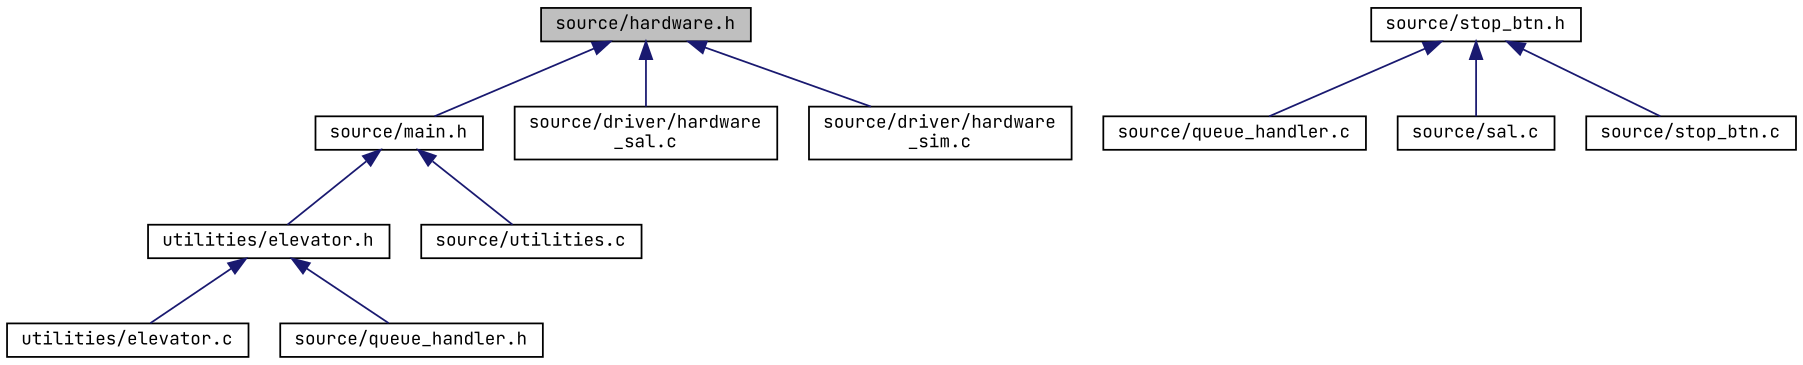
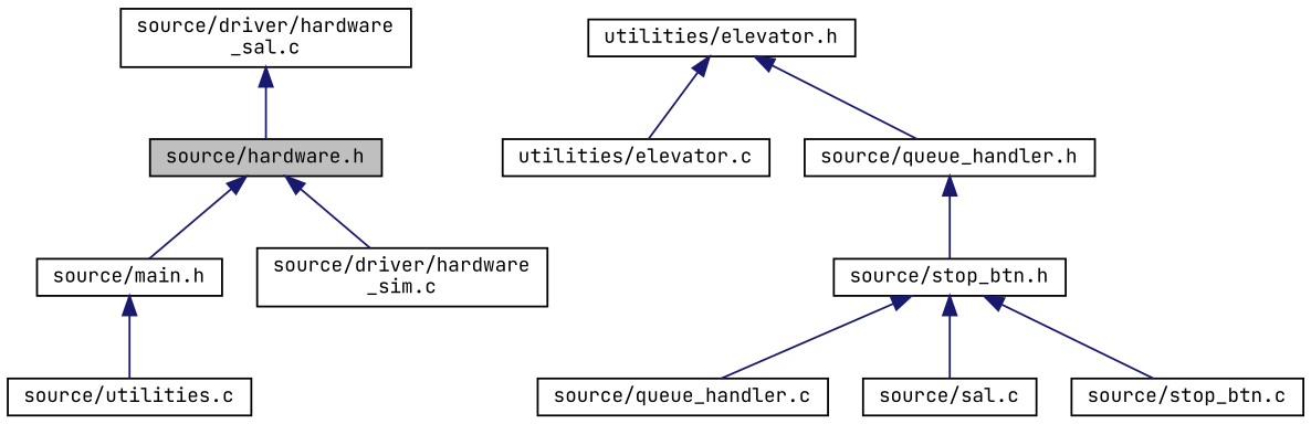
  digraph {
    fontname="JetBrains Mono"
    node [color=black fillcolor=white fontname="JetBrains Mono" fontsize=10 shape=record style=filled]
    edge [color=midnightblue dir=back fontname="JetBrains Mono" fontsize=10 labelfontname=Helvetica labelfontsize=10 style=solid]
    n1 [fillcolor=grey75 fontcolor=black height=0.2 label="source/hardware.h" width=0.4]
    n2 [height=0.2 label="source/main.h" width=0.4]
    n3 [height=0.2 label="source/driver/hardware\l_sal.c" width=0.4]
    n4 [height=0.2 label="source/driver/hardware\l_sim.c" width=0.4]
    n5 [height=0.2 label="utilities/elevator.h" width=0.4]
    n6 [height=0.2 label="source/utilities.c" width=0.4]
    n7 [height=0.2 label="utilities/elevator.c" width=0.4]
    n8 [height=0.2 label="source/queue_handler.h" width=0.4]
    n9 [height=0.2 label="source/stop_btn.h" width=0.4]
    n10 [height=0.2 label="source/queue_handler.c" width=0.4]
    n11 [height=0.2 label="source/sal.c" width=0.4]
    n12 [height=0.2 label="source/stop_btn.c" width=0.4]
    n1 -> n2
-   n1 -> n3
+   n3 -> n1
    n1 -> n4
-   n2 -> n5
    n2 -> n6
    n5 -> n7
    n5 -> n8
+   n8 -> n9
    n9 -> n10
    n9 -> n11
    n9 -> n12
  }
